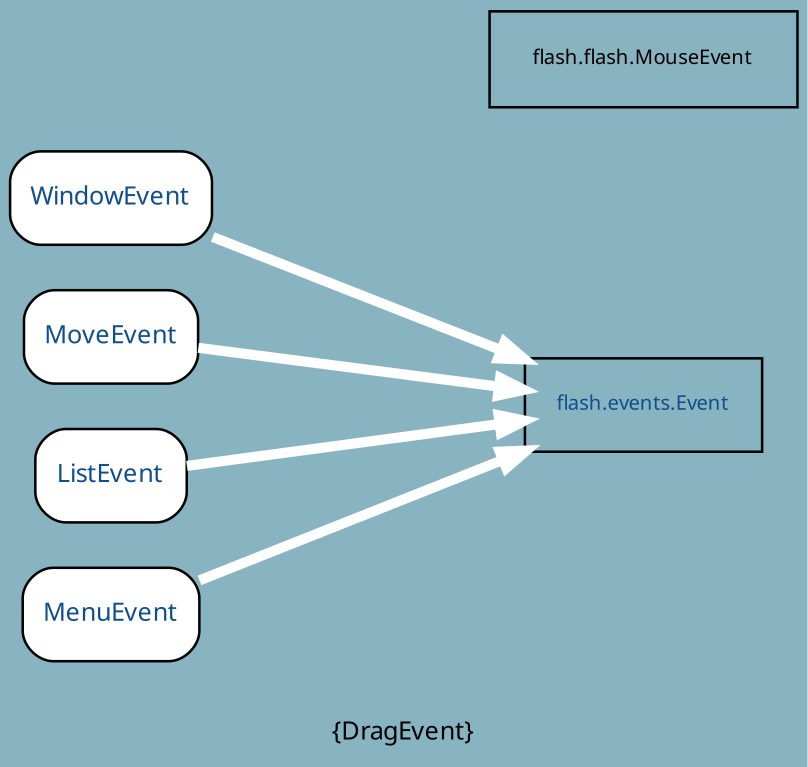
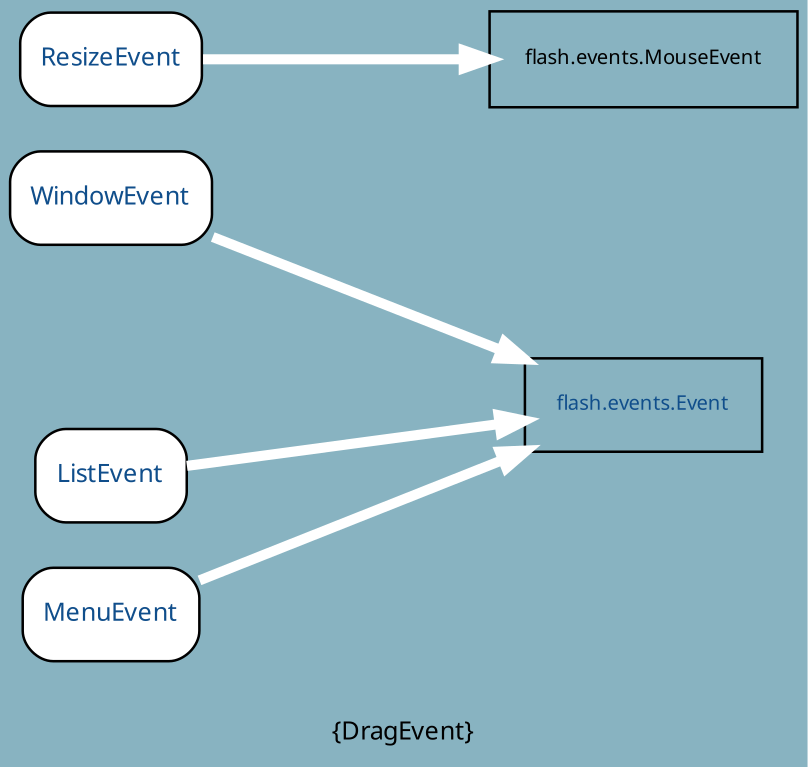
  digraph {
    bgcolor="#88B3C1"
    fontcolor=black
    fontname=Sans
    fontsize=10
    label="{DragEvent}"
    rankdir=LR
    node [color=black fillcolor=white fontcolor="#104E8B" fontname=Sans fontsize=10 portPos=e shape=record style="rounded,filled"]
    edge [arrowhead=normal arrowsize=1.0 color=white fontcolor=black fontname=Sans fontsize=8 minlen=3 style="setlinewidth(4)"]
    n1 [height=0.50 label="{WindowEvent}" width=1.08]
    "flash.events.Event" [fontsize=8 height=0.50 width=1.31 fillcolor="" portPos="" style=""]
-   n3 [height=0.50 label="{MoveEvent}" width=0.94]
    n4 [height=0.50 label="{ListEvent}" width=0.83]
    n5 [height=0.50 label="{MenuEvent}" width=0.94]
-   "flash.events.MouseEvent" [fontcolor=black fontsize=8 height=0.50 width=1.69 label="flash.flash.MouseEvent" fillcolor="" portPos="" style=""]
+   n6 [height=0.50 label="{ResizeEvent}" width=1.00]
+   "flash.events.MouseEvent" [fontcolor=black fontsize=8 height=0.50 width=1.69 fillcolor="" portPos="" style=""]
    n1 -> "flash.events.Event"
-   n3 -> "flash.events.Event"
    n4 -> "flash.events.Event"
    n5 -> "flash.events.Event"
+   n6 -> "flash.events.MouseEvent"
  }
